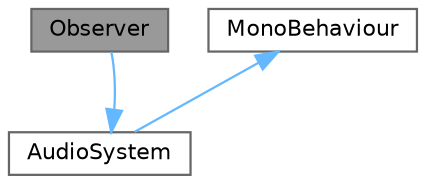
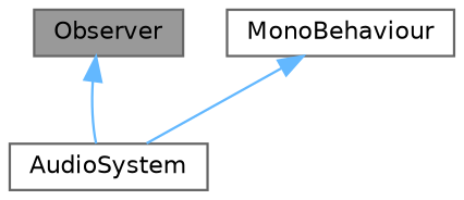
  digraph {
    node [color=gray40 fillcolor=white fontname=Helvetica fontsize=10 shape=box style=filled]
    edge [color=steelblue1 dir=back fontname=Helvetica fontsize=10 labelfontname=Helvetica labelfontsize=10 style=solid]
    n1 [fillcolor=grey60 fontcolor=black height=0.2 label=Observer width=0.4]
    n2 [height=0.2 label=AudioSystem width=0.4]
    n3 [height=0.2 label=MonoBehaviour width=0.4]
-   n2 -> n1
+   n1 -> n2
    n3 -> n2
  }
